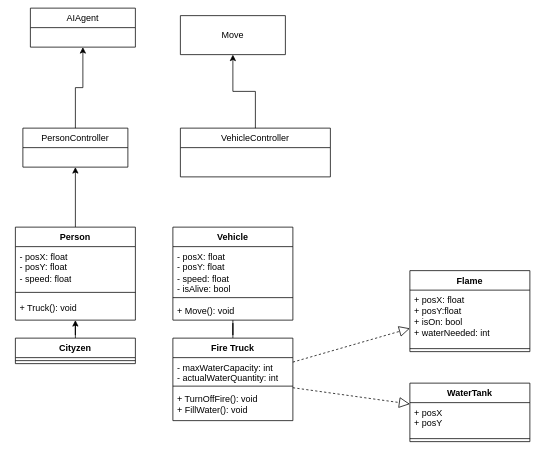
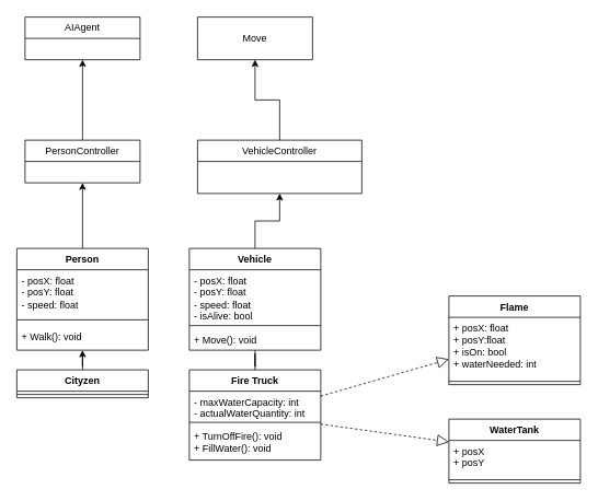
  <mxCell id="0" />
  <mxCell id="1" parent="0" />
  <mxCell id="2" style="edgeStyle=orthogonalEdgeStyle;rounded=0;orthogonalLoop=1;jettySize=auto;html=1;entryX=0.5;entryY=1;entryDx=0;entryDy=0;" edge="1" parent="1" source="3" target="24"><mxGeometry relative="1" as="geometry" /></mxCell>
  <mxCell id="3" value="Person" style="swimlane;fontStyle=1;align=center;verticalAlign=top;childLayout=stackLayout;horizontal=1;startSize=26;horizontalStack=0;resizeParent=1;resizeParentMax=0;resizeLast=0;collapsible=1;marginBottom=0;whiteSpace=wrap;html=1;" vertex="1" parent="1"><mxGeometry x="20" y="302" width="160" height="124" as="geometry" /></mxCell>
  <mxCell id="4" value="- posX: float&lt;div&gt;- posY: float&lt;/div&gt;&lt;div&gt;- speed: float&lt;/div&gt;" style="text;strokeColor=none;fillColor=none;align=left;verticalAlign=top;spacingLeft=4;spacingRight=4;overflow=hidden;rotatable=0;points=[[0,0.5],[1,0.5]];portConstraint=eastwest;whiteSpace=wrap;html=1;" vertex="1" parent="3"><mxGeometry y="26" width="160" height="54" as="geometry" /></mxCell>
  <mxCell id="5" value="" style="line;strokeWidth=1;fillColor=none;align=left;verticalAlign=middle;spacingTop=-1;spacingLeft=3;spacingRight=3;rotatable=0;labelPosition=right;points=[];portConstraint=eastwest;strokeColor=inherit;" vertex="1" parent="3"><mxGeometry y="80" width="160" height="14" as="geometry" /></mxCell>
- <mxCell id="6" value="+ Truck(): void" style="text;strokeColor=none;fillColor=none;align=left;verticalAlign=top;spacingLeft=4;spacingRight=4;overflow=hidden;rotatable=0;points=[[0,0.5],[1,0.5]];portConstraint=eastwest;whiteSpace=wrap;html=1;" vertex="1" parent="3"><mxGeometry y="94" width="160" height="30" as="geometry" /></mxCell>
+ <mxCell id="6" value="+ Walk(): void" style="text;strokeColor=none;fillColor=none;align=left;verticalAlign=top;spacingLeft=4;spacingRight=4;overflow=hidden;rotatable=0;points=[[0,0.5],[1,0.5]];portConstraint=eastwest;whiteSpace=wrap;html=1;" vertex="1" parent="3"><mxGeometry y="94" width="160" height="30" as="geometry" /></mxCell>
  <mxCell id="7" style="edgeStyle=orthogonalEdgeStyle;rounded=0;orthogonalLoop=1;jettySize=auto;html=1;" edge="1" parent="1" source="8" target="3"><mxGeometry relative="1" as="geometry" /></mxCell>
  <mxCell id="8" value="Cityzen" style="swimlane;fontStyle=1;align=center;verticalAlign=top;childLayout=stackLayout;horizontal=1;startSize=26;horizontalStack=0;resizeParent=1;resizeParentMax=0;resizeLast=0;collapsible=1;marginBottom=0;whiteSpace=wrap;html=1;" vertex="1" parent="1"><mxGeometry x="20" y="450" width="160" height="34" as="geometry" /></mxCell>
  <mxCell id="9" value="" style="line;strokeWidth=1;fillColor=none;align=left;verticalAlign=middle;spacingTop=-1;spacingLeft=3;spacingRight=3;rotatable=0;labelPosition=right;points=[];portConstraint=eastwest;strokeColor=inherit;" vertex="1" parent="8"><mxGeometry y="26" width="160" height="8" as="geometry" /></mxCell>
+ <mxCell id="10" style="edgeStyle=orthogonalEdgeStyle;rounded=0;orthogonalLoop=1;jettySize=auto;html=1;" edge="1" parent="1" source="11" target="26"><mxGeometry relative="1" as="geometry"><mxPoint x="310" y="220" as="targetPoint" /></mxGeometry></mxCell>
  <mxCell id="11" value="Vehicle" style="swimlane;fontStyle=1;align=center;verticalAlign=top;childLayout=stackLayout;horizontal=1;startSize=26;horizontalStack=0;resizeParent=1;resizeParentMax=0;resizeLast=0;collapsible=1;marginBottom=0;whiteSpace=wrap;html=1;" vertex="1" parent="1"><mxGeometry x="230" y="302" width="160" height="124" as="geometry" /></mxCell>
  <mxCell id="12" value="- posX: float&lt;div&gt;- posY: float&lt;/div&gt;&lt;div&gt;- speed: float&lt;/div&gt;&lt;div&gt;- isAlive: bool&lt;/div&gt;" style="text;strokeColor=none;fillColor=none;align=left;verticalAlign=top;spacingLeft=4;spacingRight=4;overflow=hidden;rotatable=0;points=[[0,0.5],[1,0.5]];portConstraint=eastwest;whiteSpace=wrap;html=1;" vertex="1" parent="11"><mxGeometry y="26" width="160" height="64" as="geometry" /></mxCell>
  <mxCell id="13" value="" style="line;strokeWidth=1;fillColor=none;align=left;verticalAlign=middle;spacingTop=-1;spacingLeft=3;spacingRight=3;rotatable=0;labelPosition=right;points=[];portConstraint=eastwest;strokeColor=inherit;" vertex="1" parent="11"><mxGeometry y="90" width="160" height="8" as="geometry" /></mxCell>
  <mxCell id="14" value="+ Move(): void" style="text;strokeColor=none;fillColor=none;align=left;verticalAlign=top;spacingLeft=4;spacingRight=4;overflow=hidden;rotatable=0;points=[[0,0.5],[1,0.5]];portConstraint=eastwest;whiteSpace=wrap;html=1;" vertex="1" parent="11"><mxGeometry y="98" width="160" height="26" as="geometry" /></mxCell>
  <mxCell id="15" style="edgeStyle=orthogonalEdgeStyle;rounded=0;orthogonalLoop=1;jettySize=auto;html=1;endArrow=none;" edge="1" parent="1" source="16" target="11"><mxGeometry relative="1" as="geometry" /></mxCell>
  <mxCell id="16" value="Fire Truck" style="swimlane;fontStyle=1;align=center;verticalAlign=top;childLayout=stackLayout;horizontal=1;startSize=26;horizontalStack=0;resizeParent=1;resizeParentMax=0;resizeLast=0;collapsible=1;marginBottom=0;whiteSpace=wrap;html=1;" vertex="1" parent="1"><mxGeometry x="230" y="450" width="160" height="110" as="geometry" /></mxCell>
  <mxCell id="17" value="- maxWaterCapacity: int&lt;div&gt;- actualWaterQuantity: int&lt;/div&gt;" style="text;strokeColor=none;fillColor=none;align=left;verticalAlign=top;spacingLeft=4;spacingRight=4;overflow=hidden;rotatable=0;points=[[0,0.5],[1,0.5]];portConstraint=eastwest;whiteSpace=wrap;html=1;" vertex="1" parent="16"><mxGeometry y="26" width="160" height="34" as="geometry" /></mxCell>
  <mxCell id="18" value="" style="line;strokeWidth=1;fillColor=none;align=left;verticalAlign=middle;spacingTop=-1;spacingLeft=3;spacingRight=3;rotatable=0;labelPosition=right;points=[];portConstraint=eastwest;strokeColor=inherit;" vertex="1" parent="16"><mxGeometry y="60" width="160" height="8" as="geometry" /></mxCell>
  <mxCell id="19" value="+ TurnOffFire(): void&lt;div&gt;+ FillWater(): void&lt;/div&gt;" style="text;strokeColor=none;fillColor=none;align=left;verticalAlign=top;spacingLeft=4;spacingRight=4;overflow=hidden;rotatable=0;points=[[0,0.5],[1,0.5]];portConstraint=eastwest;whiteSpace=wrap;html=1;" vertex="1" parent="16"><mxGeometry y="68" width="160" height="42" as="geometry" /></mxCell>
  <mxCell id="20" value="Flame" style="swimlane;fontStyle=1;align=center;verticalAlign=top;childLayout=stackLayout;horizontal=1;startSize=26;horizontalStack=0;resizeParent=1;resizeParentMax=0;resizeLast=0;collapsible=1;marginBottom=0;whiteSpace=wrap;html=1;" vertex="1" parent="1"><mxGeometry x="546" y="360" width="160" height="108" as="geometry" /></mxCell>
  <mxCell id="21" value="+ posX: float&lt;div&gt;+ posY:float&lt;/div&gt;&lt;div&gt;+ isOn: bool&lt;/div&gt;&lt;div&gt;+ waterNeeded: int&lt;/div&gt;" style="text;strokeColor=none;fillColor=none;align=left;verticalAlign=top;spacingLeft=4;spacingRight=4;overflow=hidden;rotatable=0;points=[[0,0.5],[1,0.5]];portConstraint=eastwest;whiteSpace=wrap;html=1;" vertex="1" parent="20"><mxGeometry y="26" width="160" height="74" as="geometry" /></mxCell>
  <mxCell id="22" value="" style="line;strokeWidth=1;fillColor=none;align=left;verticalAlign=middle;spacingTop=-1;spacingLeft=3;spacingRight=3;rotatable=0;labelPosition=right;points=[];portConstraint=eastwest;strokeColor=inherit;" vertex="1" parent="20"><mxGeometry y="100" width="160" height="8" as="geometry" /></mxCell>
  <mxCell id="23" style="edgeStyle=orthogonalEdgeStyle;rounded=0;orthogonalLoop=1;jettySize=auto;html=1;" edge="1" parent="1" source="24" target="28"><mxGeometry relative="1" as="geometry" /></mxCell>
  <mxCell id="24" value="PersonController" style="swimlane;fontStyle=0;childLayout=stackLayout;horizontal=1;startSize=26;fillColor=none;horizontalStack=0;resizeParent=1;resizeParentMax=0;resizeLast=0;collapsible=1;marginBottom=0;whiteSpace=wrap;html=1;" vertex="1" parent="1"><mxGeometry x="30" y="170" width="140" height="52" as="geometry" /></mxCell>
  <mxCell id="25" style="edgeStyle=orthogonalEdgeStyle;rounded=0;orthogonalLoop=1;jettySize=auto;html=1;entryX=0.5;entryY=1;entryDx=0;entryDy=0;" edge="1" parent="1" source="26" target="27"><mxGeometry relative="1" as="geometry" /></mxCell>
  <mxCell id="26" value="VehicleController" style="swimlane;fontStyle=0;childLayout=stackLayout;horizontal=1;startSize=26;fillColor=none;horizontalStack=0;resizeParent=1;resizeParentMax=0;resizeLast=0;collapsible=1;marginBottom=0;whiteSpace=wrap;html=1;" vertex="1" parent="1"><mxGeometry x="240" y="170" width="200" height="65" as="geometry" /></mxCell>
  <mxCell id="27" value="Move" style="swimlane;fontStyle=0;childLayout=stackLayout;horizontal=1;startSize=52;fillColor=none;horizontalStack=0;resizeParent=1;resizeParentMax=0;resizeLast=0;collapsible=1;marginBottom=0;whiteSpace=wrap;html=1;" vertex="1" parent="1"><mxGeometry x="240" y="20" width="140" height="52" as="geometry" /></mxCell>
- <mxCell id="28" value="AIAgent" style="swimlane;fontStyle=0;childLayout=stackLayout;horizontal=1;startSize=26;fillColor=none;horizontalStack=0;resizeParent=1;resizeParentMax=0;resizeLast=0;collapsible=1;marginBottom=0;whiteSpace=wrap;html=1;" vertex="1" parent="1"><mxGeometry x="40" y="10" width="140" height="52" as="geometry" /></mxCell>
+ <mxCell id="28" value="AIAgent" style="swimlane;fontStyle=0;childLayout=stackLayout;horizontal=1;startSize=26;fillColor=none;horizontalStack=0;resizeParent=1;resizeParentMax=0;resizeLast=0;collapsible=1;marginBottom=0;whiteSpace=wrap;html=1;" vertex="1" parent="1"><mxGeometry x="30" y="20" width="140" height="52" as="geometry" /></mxCell>
  <mxCell id="29" value="WaterTank" style="swimlane;fontStyle=1;align=center;verticalAlign=top;childLayout=stackLayout;horizontal=1;startSize=26;horizontalStack=0;resizeParent=1;resizeParentMax=0;resizeLast=0;collapsible=1;marginBottom=0;whiteSpace=wrap;html=1;" vertex="1" parent="1"><mxGeometry x="546" y="510" width="160" height="78" as="geometry" /></mxCell>
  <mxCell id="30" value="+ posX&lt;div&gt;+ posY&lt;/div&gt;" style="text;strokeColor=none;fillColor=none;align=left;verticalAlign=top;spacingLeft=4;spacingRight=4;overflow=hidden;rotatable=0;points=[[0,0.5],[1,0.5]];portConstraint=eastwest;whiteSpace=wrap;html=1;" vertex="1" parent="29"><mxGeometry y="26" width="160" height="44" as="geometry" /></mxCell>
  <mxCell id="31" value="" style="line;strokeWidth=1;fillColor=none;align=left;verticalAlign=middle;spacingTop=-1;spacingLeft=3;spacingRight=3;rotatable=0;labelPosition=right;points=[];portConstraint=eastwest;strokeColor=inherit;" vertex="1" parent="29"><mxGeometry y="70" width="160" height="8" as="geometry" /></mxCell>
  <mxCell id="32" value="" style="endArrow=block;dashed=1;endFill=0;endSize=12;html=1;rounded=0;" edge="1" parent="1" source="16" target="20"><mxGeometry width="160" relative="1" as="geometry"><mxPoint x="466" y="530" as="sourcePoint" /><mxPoint x="626" y="530" as="targetPoint" /></mxGeometry></mxCell>
  <mxCell id="33" value="" style="endArrow=block;dashed=1;endFill=0;endSize=12;html=1;rounded=0;" edge="1" parent="1" source="16" target="29"><mxGeometry width="160" relative="1" as="geometry"><mxPoint x="446" y="550" as="sourcePoint" /><mxPoint x="501" y="510" as="targetPoint" /></mxGeometry></mxCell>
